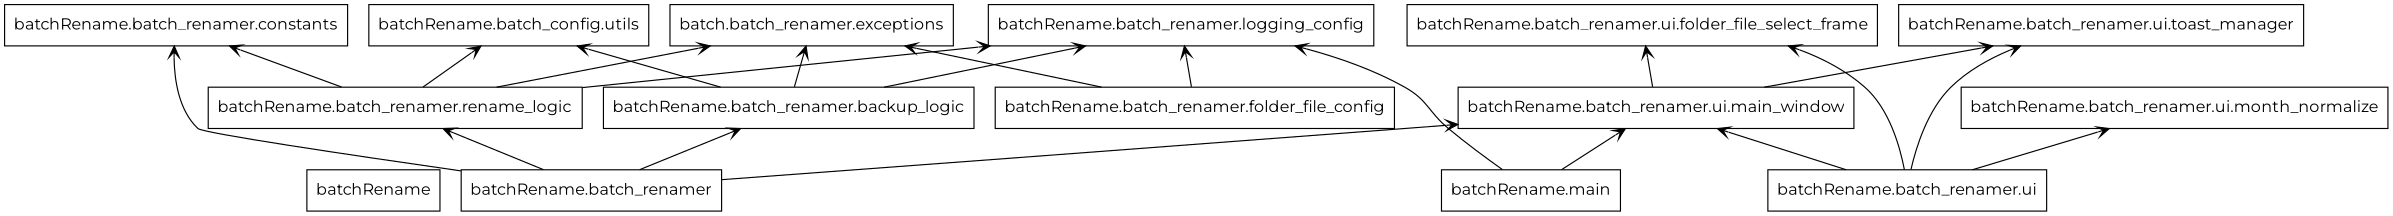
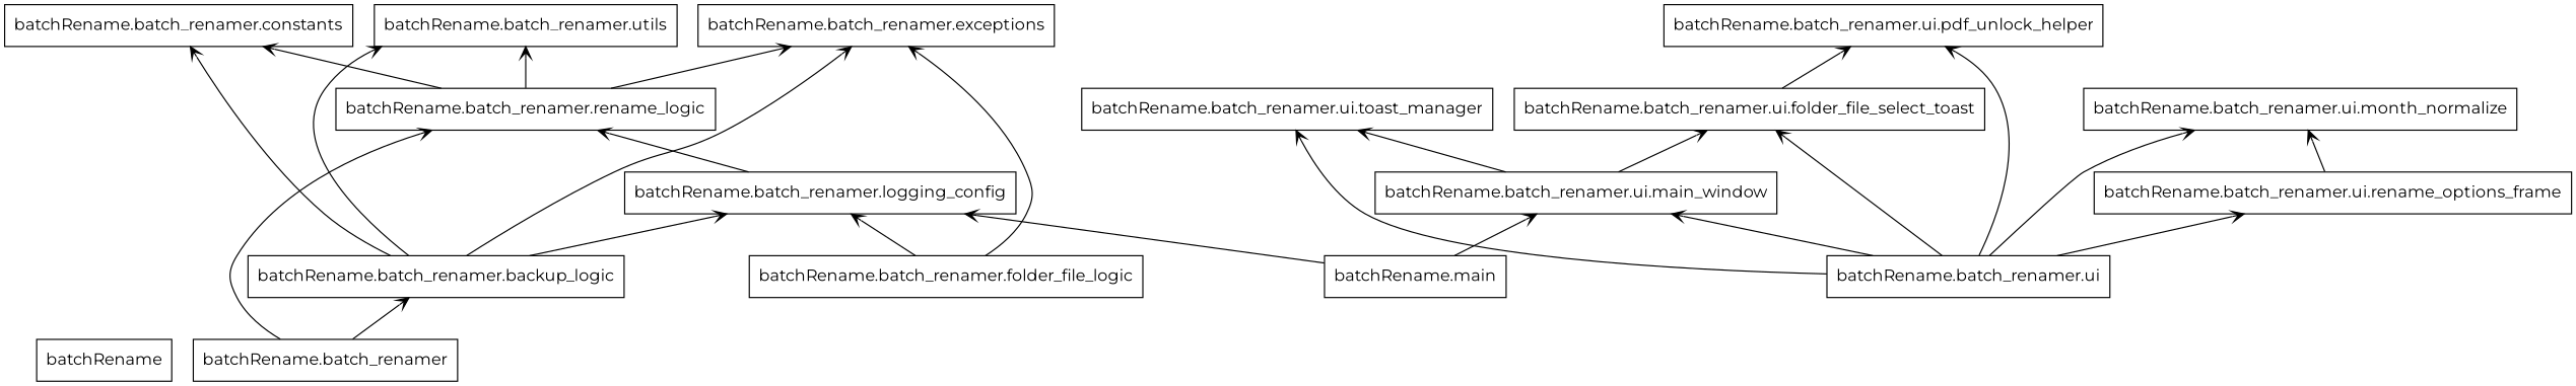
  digraph {
    fontname=Montserrat
    rankdir=BT
    node [color=black fontname=Montserrat shape=box style=solid]
    edge [arrowhead=open arrowtail=none fontname=Montserrat]
    n1 [label=batchRename]
    n2 [label="batchRename.batch_renamer"]
    n3 [label="batchRename.batch_renamer.backup_logic"]
    n4 [label="batchRename.batch_renamer.rename_logic"]
    n5 [label="batchRename.batch_renamer.ui.main_window"]
    n6 [label="batchRename.batch_renamer.constants"]
-   n7 [label="batch.batch_renamer.exceptions"]
+   n7 [label="batchRename.batch_renamer.exceptions"]
    n8 [label="batchRename.batch_renamer.logging_config"]
-   n9 [label="batchRename.batch_config.utils"]
-   n10 [label="batchRename.batch_renamer.ui.folder_file_select_frame"]
+   n9 [label="batchRename.batch_renamer.utils"]
+   n10 [label="batchRename.batch_renamer.ui.folder_file_select_toast"]
    n11 [label="batchRename.batch_renamer.ui.toast_manager"]
-   n12 [label="batchRename.batch_renamer.folder_file_config"]
+   n12 [label="batchRename.batch_renamer.folder_file_logic"]
    n13 [label="batchRename.batch_renamer.ui"]
    n14 [label="batchRename.batch_renamer.ui.month_normalize"]
+   n15 [label="batchRename.batch_renamer.ui.pdf_unlock_helper"]
+   n16 [label="batchRename.batch_renamer.ui.rename_options_frame"]
    n17 [label="batchRename.main"]
    n2 -> n3
    n2 -> n4
-   n2 -> n5
-   n2 -> n6
+   n3 -> n6
    n3 -> n7
    n3 -> n8
    n3 -> n9
    n4 -> n6
    n4 -> n7
-   n4 -> n8
+   n8 -> n4
    n4 -> n9
    n5 -> n10
    n5 -> n11
+   n10 -> n15
    n12 -> n7
    n12 -> n8
    n13 -> n5
    n13 -> n10
    n13 -> n11
    n13 -> n14
+   n13 -> n15
+   n13 -> n16
+   n16 -> n14
    n17 -> n5
    n17 -> n8
  }
